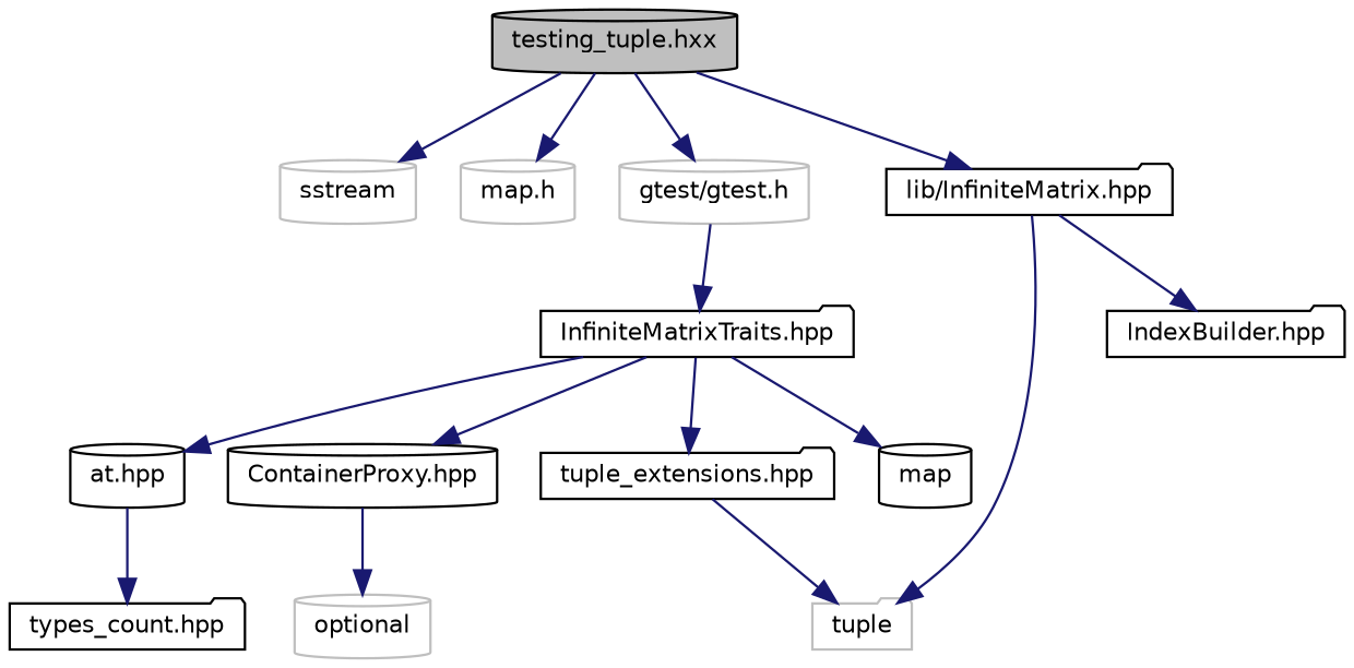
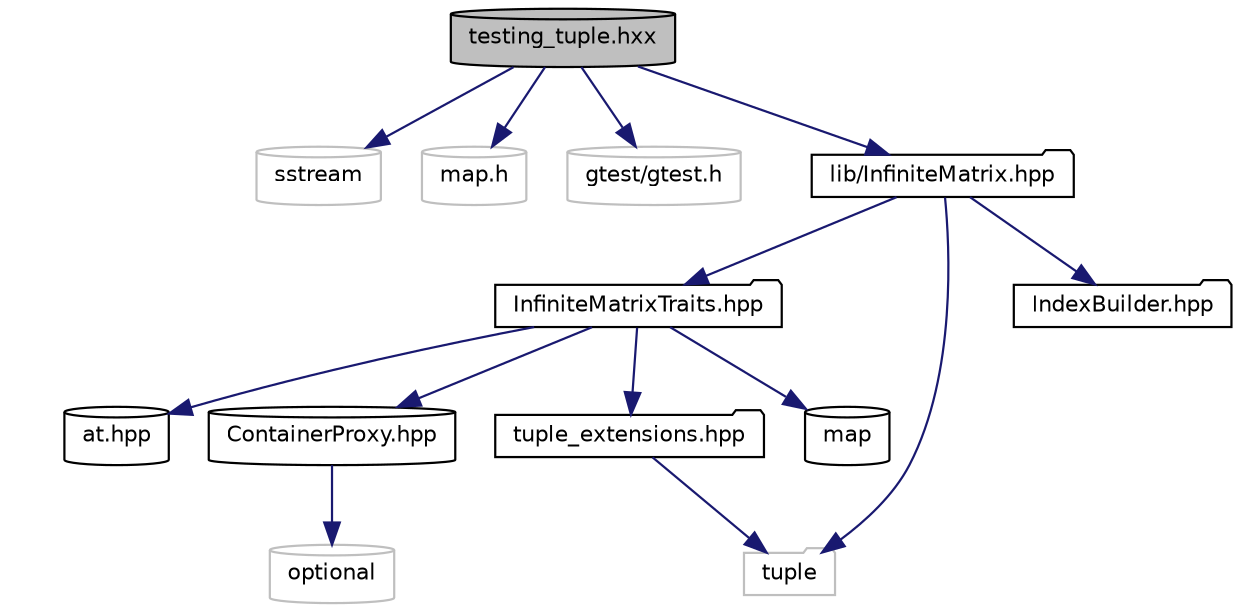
  digraph {
    node [color=black fillcolor=white fontname=Helvetica fontsize=10 shape=cylinder style=filled]
    edge [color=midnightblue fontname=Helvetica fontsize=10 labelfontname=Helvetica labelfontsize=10 style=solid]
    n1 [fillcolor=grey75 fontcolor=black height=0.2 label="testing_tuple.hxx" width=0.4]
    n2 [color=grey75 height=0.2 label=sstream width=0.4]
    n3 [color=grey75 height=0.2 label="map.h" width=0.4]
    n4 [color=grey75 height=0.2 label="gtest/gtest.h" width=0.4]
    n5 [height=0.2 label="lib/InfiniteMatrix.hpp" shape=folder width=0.4]
    n6 [height=0.2 label="InfiniteMatrixTraits.hpp" shape=folder width=0.4]
    n7 [height=0.2 label="IndexBuilder.hpp" shape=folder width=0.4]
    n8 [color=grey75 height=0.2 label=tuple shape=folder width=0.4]
    n9 [height=0.2 label=map width=0.4]
    n10 [height=0.2 label="at.hpp" width=0.4]
    n11 [height=0.2 label="tuple_extensions.hpp" shape=folder width=0.4]
    n12 [height=0.2 label="ContainerProxy.hpp" width=0.4]
-   n13 [height=0.2 label="types_count.hpp" shape=folder width=0.4]
    n14 [color=grey75 height=0.2 label=optional width=0.4]
    n1 -> n2
    n1 -> n3
    n1 -> n4
    n1 -> n5
-   n4 -> n6
+   n5 -> n6
    n5 -> n7
    n5 -> n8
    n6 -> n9
    n6 -> n10
    n6 -> n11
    n6 -> n12
-   n10 -> n13
    n11 -> n8
    n12 -> n14
  }
